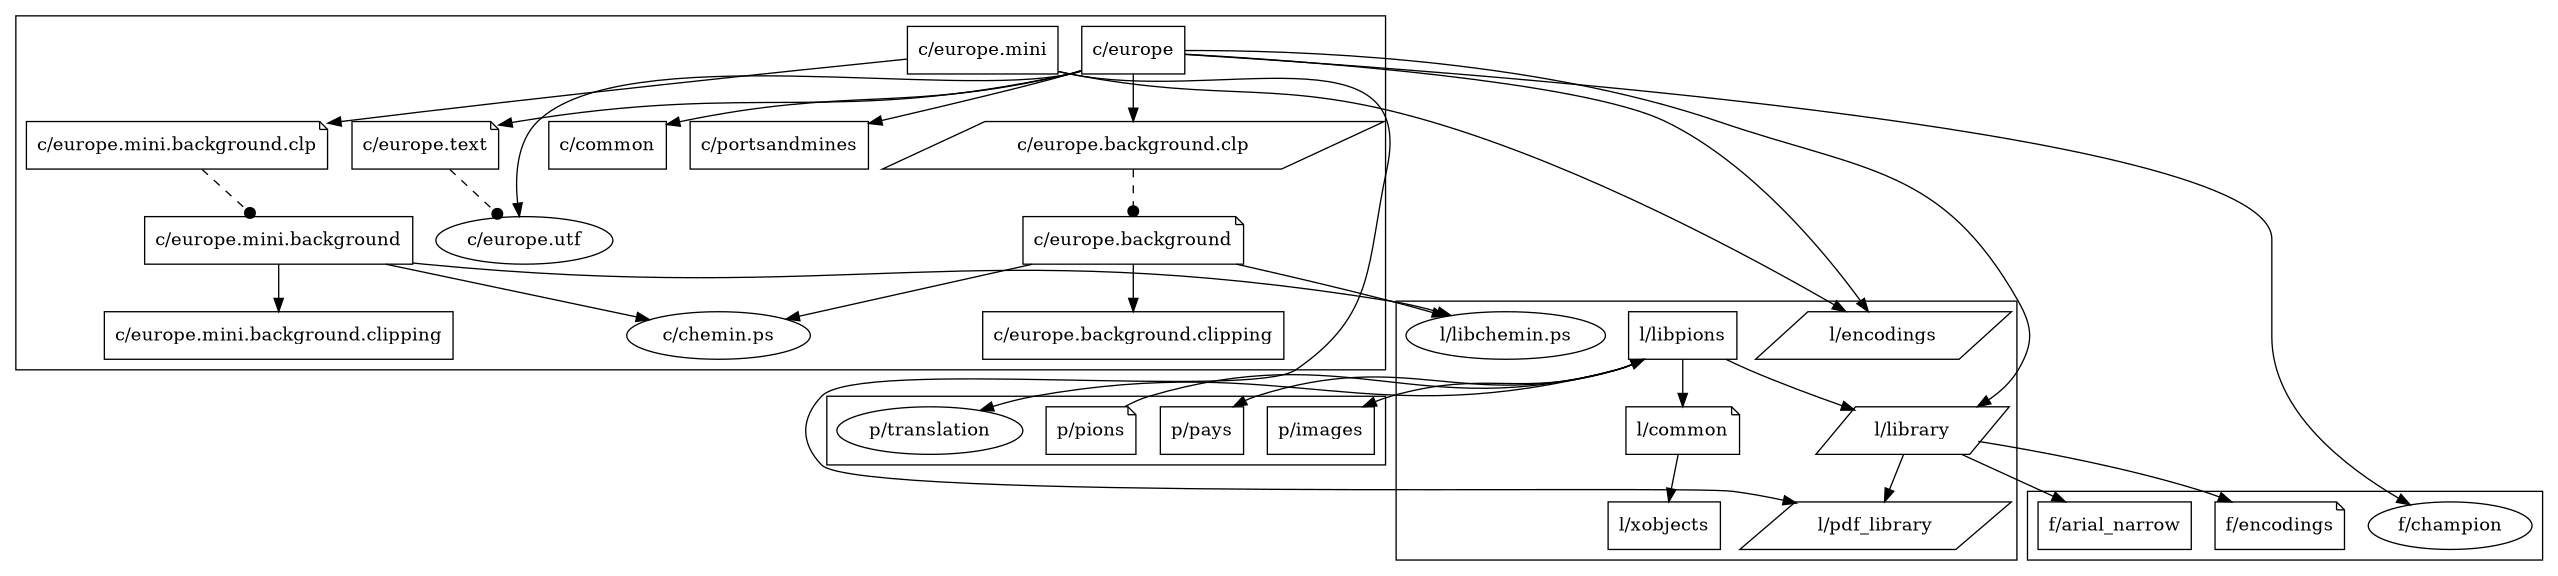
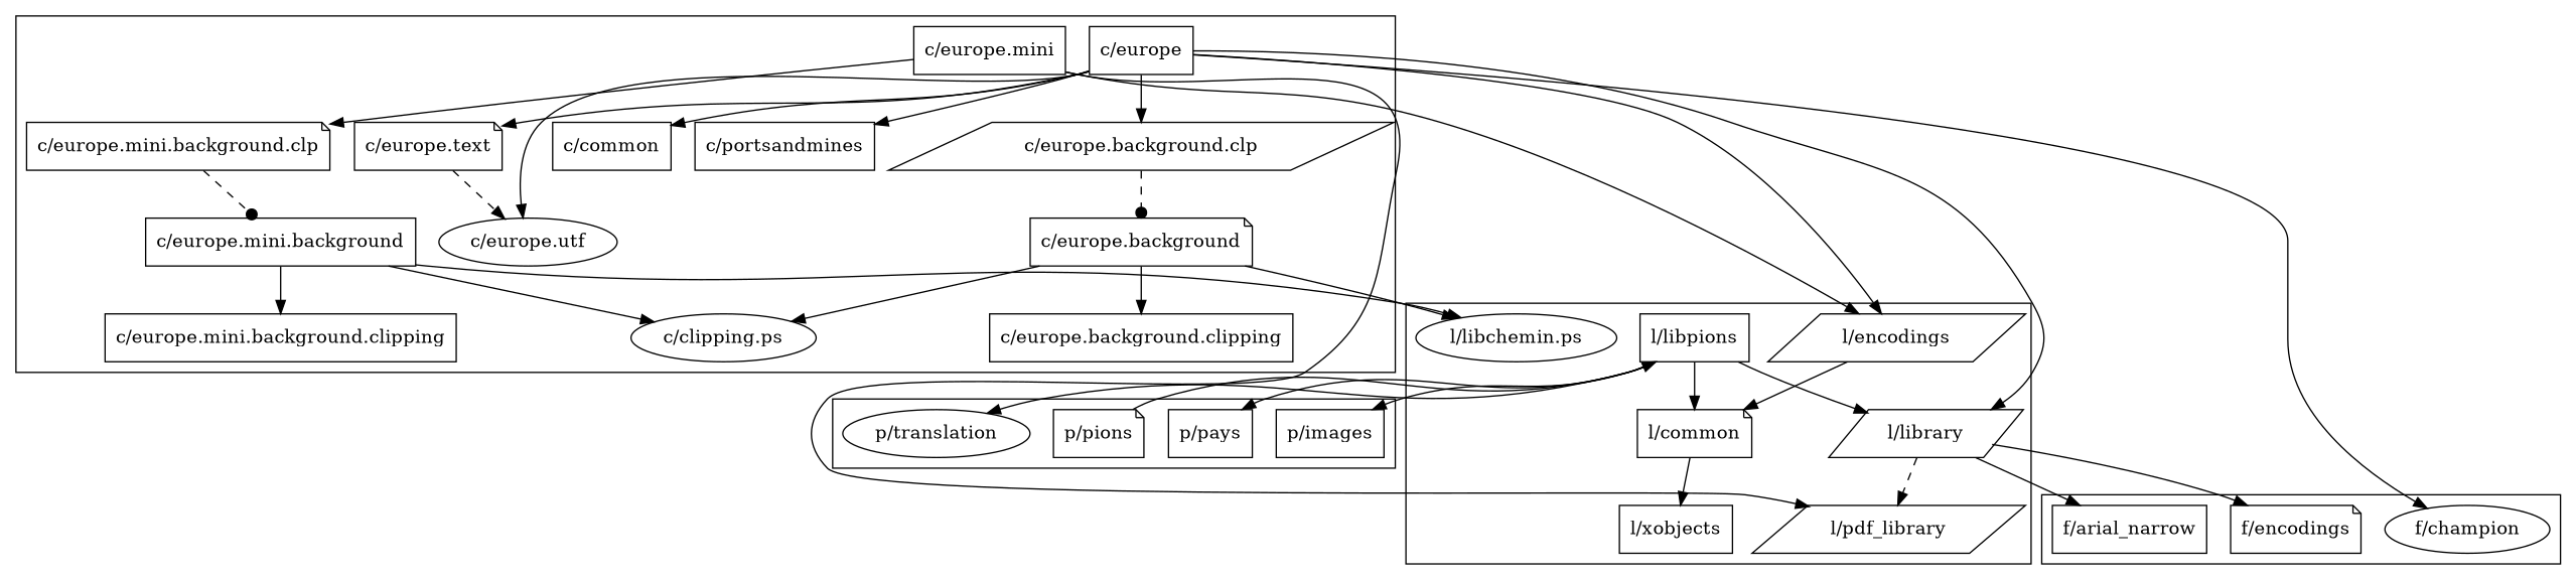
  digraph {
    node [shape=box]
-   "c/chemin.ps" [shape=ellipse]
+   "c/chemin.ps" [shape=ellipse label="c/clipping.ps"]
    "c/europe"
    "c/europe.background" [shape=note]
    "c/europe.background.clipping"
    "c/europe.background.clp" [shape=parallelogram]
    "c/europe.mini"
    "c/europe.mini.background"
    "c/europe.mini.background.clipping"
    "c/europe.mini.background.clp" [shape=note]
    "c/europe.text" [shape=note]
    "c/europe.utf" [shape=ellipse]
    n12 [label="c/common"]
    "c/portsandmines"
    "f/arial_narrow"
    "f/champion" [shape=ellipse]
    "f/encodings" [shape=note]
    "l/common" [shape=note]
    n18 [label="l/encodings" shape=parallelogram]
    "l/libchemin.ps" [shape=ellipse]
    "l/libpions"
    "l/library" [shape=parallelogram]
    "l/pdf_library" [shape=parallelogram]
    "l/xobjects"
    "p/images"
    "p/pays"
    "p/pions" [shape=note]
    "p/translation" [shape=ellipse]
    subgraph cluster_1 {
      "c/chemin.ps"
      "c/europe"
      "c/europe.background"
      "c/europe.background.clipping"
      "c/europe.background.clp"
      "c/europe.mini"
      "c/europe.mini.background"
      "c/europe.mini.background.clipping"
      "c/europe.mini.background.clp"
      "c/europe.text"
      "c/europe.utf"
      n12
      "c/portsandmines"
    }
    subgraph cluster_2 {
      "f/arial_narrow"
      "f/champion"
      "f/encodings"
    }
    subgraph cluster_3 {
      "l/common"
      n18
      "l/libchemin.ps"
      "l/libpions"
      "l/library"
      "l/pdf_library"
      "l/xobjects"
    }
    subgraph cluster_4 {
      "p/images"
      "p/pays"
      "p/pions"
      "p/translation"
    }
    "c/europe" -> "c/europe.background.clp"
    "c/europe" -> "c/europe.text"
    "c/europe" -> "c/europe.utf"
    "c/europe" -> n12
    "c/europe" -> "c/portsandmines"
    "c/europe" -> "f/champion"
    "c/europe" -> n18
    "c/europe" -> "l/library"
    "c/europe.background" -> "c/chemin.ps"
    "c/europe.background" -> "c/europe.background.clipping"
    "c/europe.background" -> "l/libchemin.ps"
    "c/europe.background.clp" -> "c/europe.background" [arrowhead=dot style=dashed]
    "c/europe.mini" -> "c/europe.mini.background.clp"
    "c/europe.mini" -> n18
    "c/europe.mini" -> "l/pdf_library"
    "c/europe.mini.background" -> "c/chemin.ps"
    "c/europe.mini.background" -> "c/europe.mini.background.clipping"
    "c/europe.mini.background" -> "l/libchemin.ps"
    "c/europe.mini.background.clp" -> "c/europe.mini.background" [arrowhead=dot style=dashed]
-   "c/europe.text" -> "c/europe.utf" [arrowhead=dot style=dashed]
+   "c/europe.text" -> "c/europe.utf" [arrowhead=normal style=dashed]
    "l/common" -> "l/xobjects"
+   n18 -> "l/common"
    "l/libpions" -> "l/common"
    "l/libpions" -> "l/library"
    "l/libpions" -> "p/images"
    "l/libpions" -> "p/pays"
    "l/libpions" -> "p/translation"
    "l/library" -> "f/arial_narrow"
    "l/library" -> "f/encodings"
-   "l/library" -> "l/pdf_library"
+   "l/library" -> "l/pdf_library" [style=dashed]
    "p/pions" -> "l/libpions"
  }
